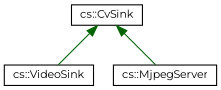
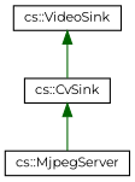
  digraph {
    fontname=Montserrat
    rankdir=TB
    node [color=black fillcolor=white fontname=Montserrat fontsize=10 shape=record style=filled]
    edge [color=darkgreen dir=back fontname=Montserrat fontsize=10 labelfontname=Helvetica labelfontsize=10 style=solid]
    n1 [height=0.2 label="cs::VideoSink" width=0.4]
    n2 [height=0.2 label="cs::CvSink" width=0.4]
    n3 [height=0.2 label="cs::MjpegServer" width=0.4]
-   n2 -> n1
+   n1 -> n2
    n2 -> n3
  }
